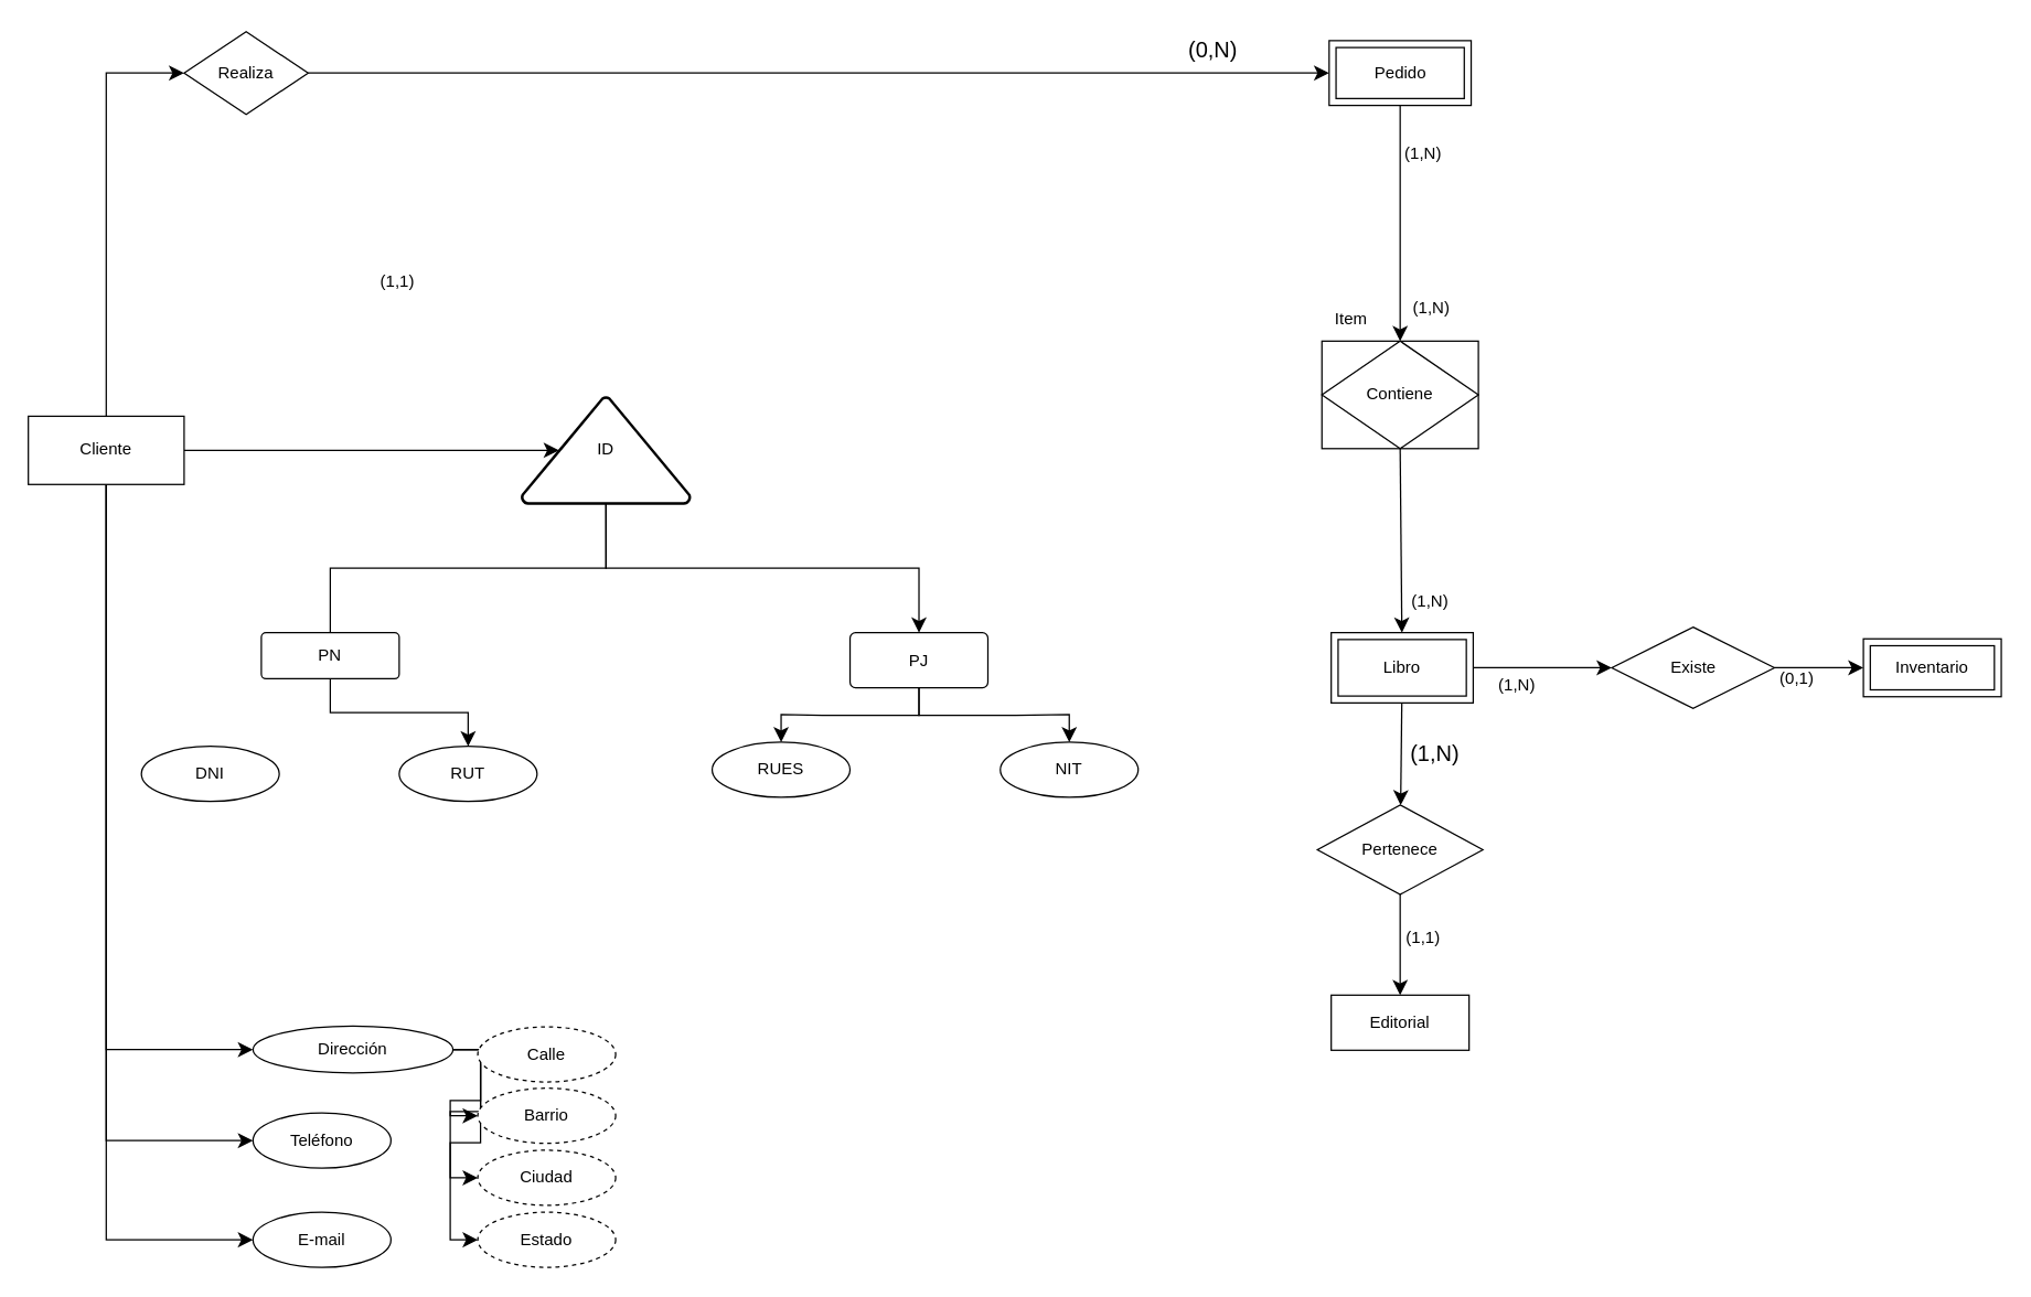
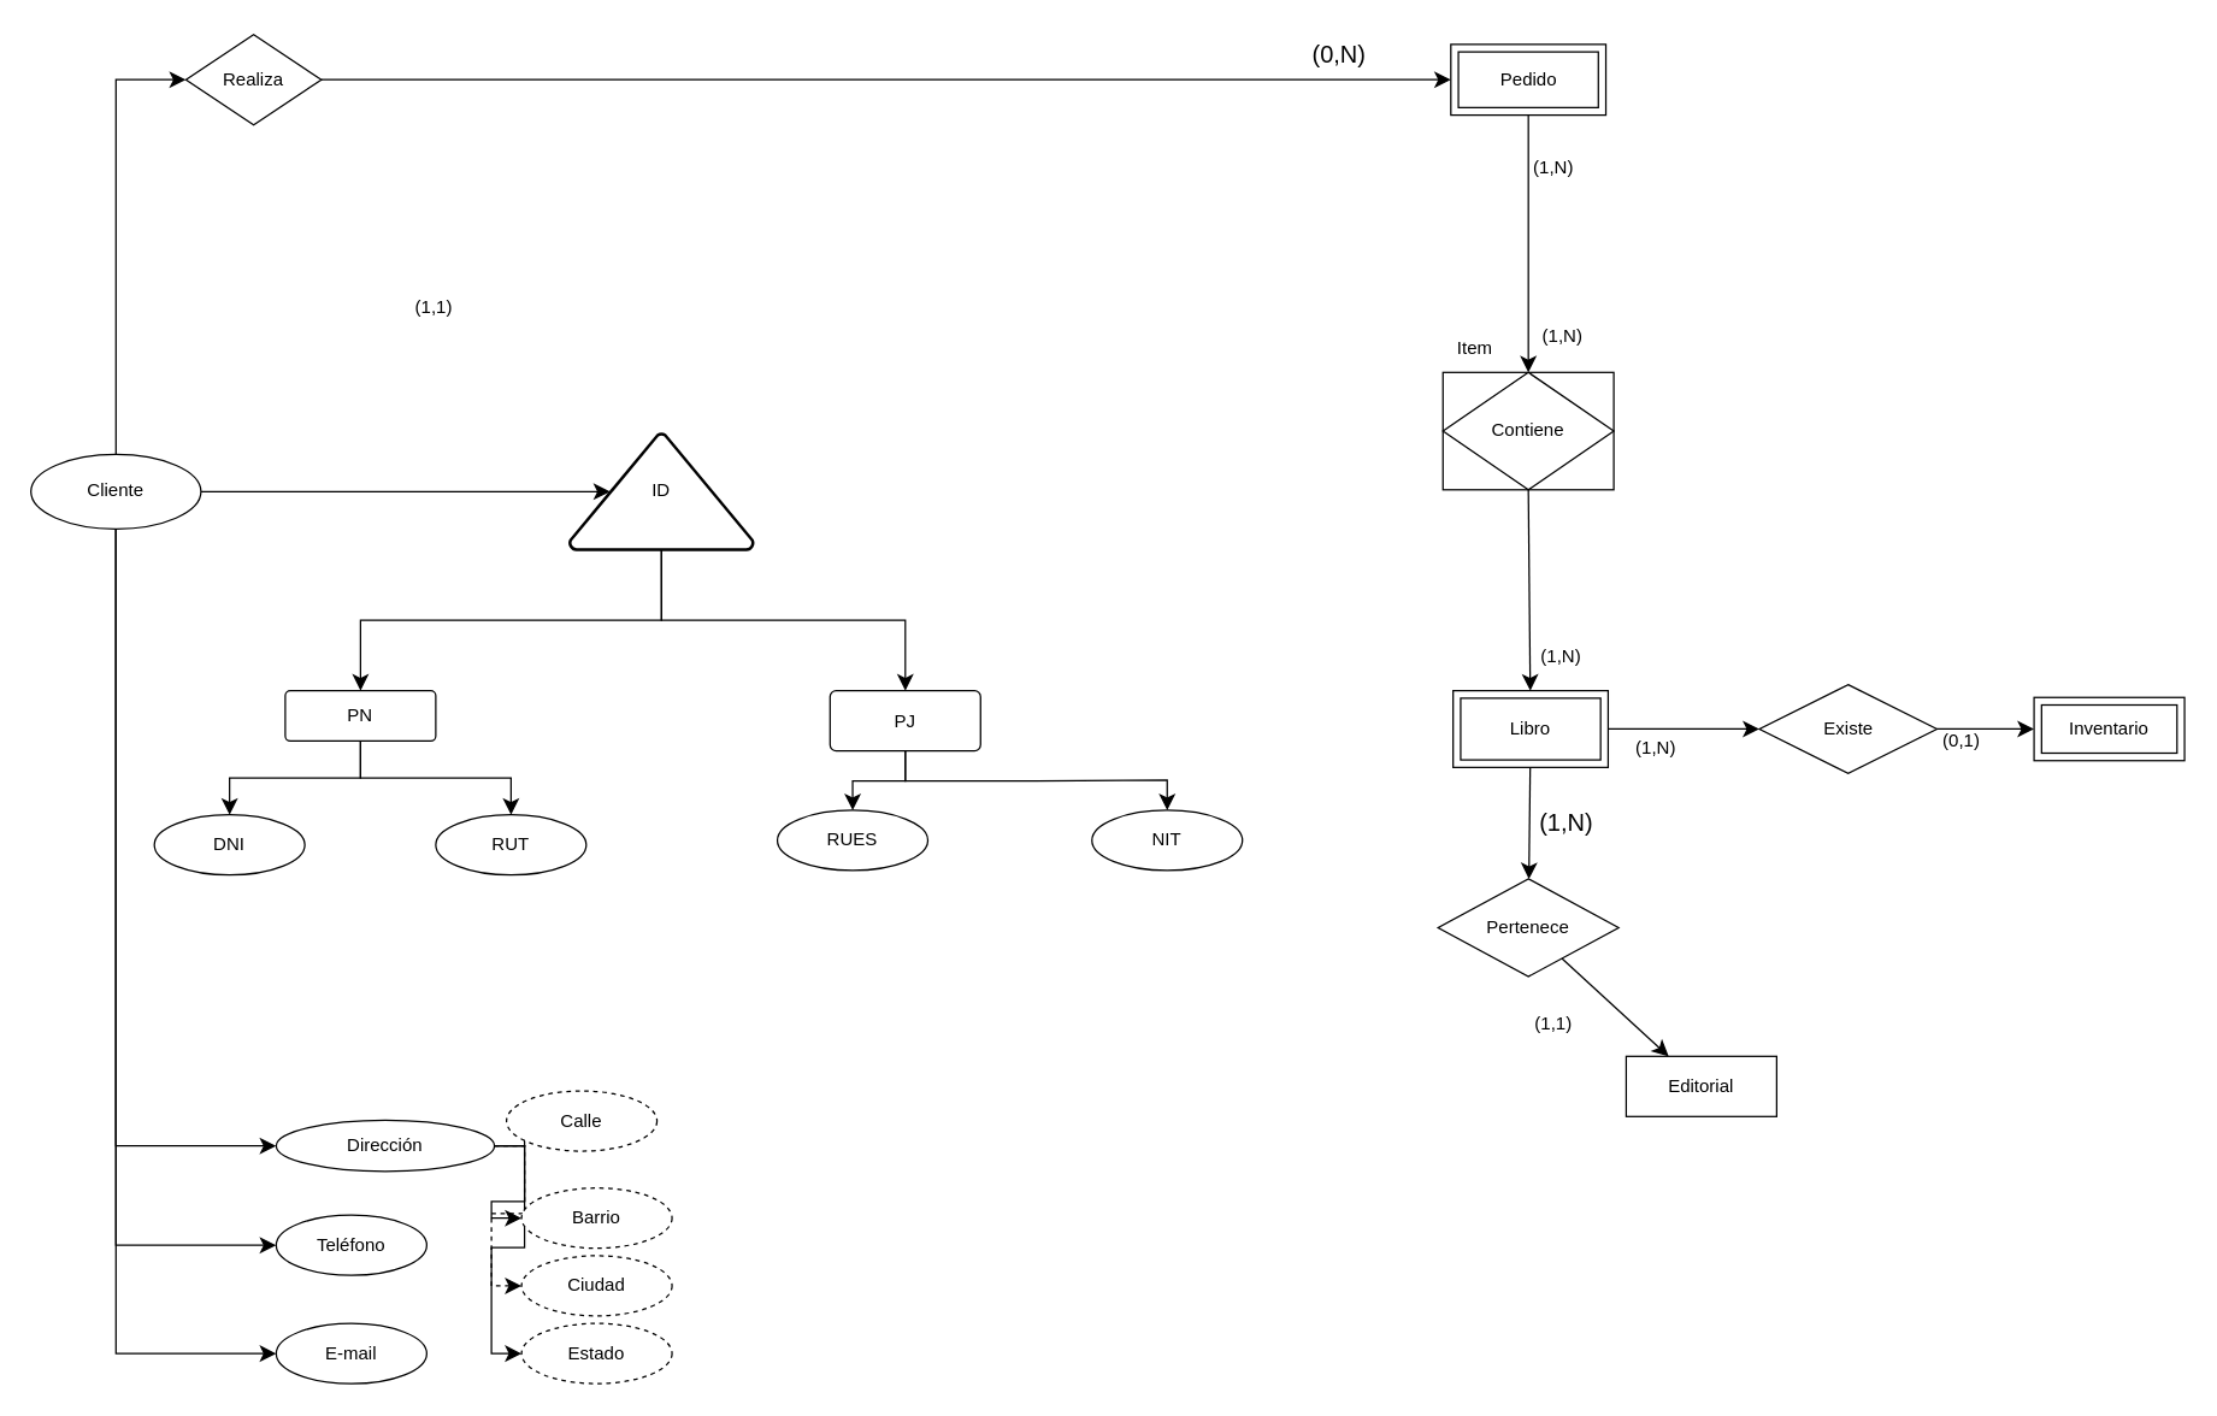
  <mxCell id="0" />
  <mxCell id="1" parent="0" />
  <mxCell id="2" style="edgeStyle=orthogonalEdgeStyle;rounded=0;orthogonalLoop=1;jettySize=auto;html=1;entryX=0;entryY=0.5;entryDx=0;entryDy=0;fontSize=12;startSize=8;endSize=8;" parent="1" source="7" target="15" edge="1"><mxGeometry relative="1" as="geometry" /></mxCell>
  <mxCell id="3" style="edgeStyle=orthogonalEdgeStyle;rounded=0;orthogonalLoop=1;jettySize=auto;html=1;entryX=0;entryY=0.5;entryDx=0;entryDy=0;fontSize=12;startSize=8;endSize=8;exitX=0.5;exitY=1;exitDx=0;exitDy=0;" parent="1" source="7" target="37" edge="1"><mxGeometry relative="1" as="geometry" /></mxCell>
  <mxCell id="4" style="edgeStyle=orthogonalEdgeStyle;rounded=0;orthogonalLoop=1;jettySize=auto;html=1;exitX=0.5;exitY=1;exitDx=0;exitDy=0;entryX=0;entryY=0.5;entryDx=0;entryDy=0;fontSize=12;startSize=8;endSize=8;" parent="1" source="7" target="38" edge="1"><mxGeometry relative="1" as="geometry" /></mxCell>
  <mxCell id="5" style="edgeStyle=orthogonalEdgeStyle;rounded=0;orthogonalLoop=1;jettySize=auto;html=1;exitX=0.5;exitY=1;exitDx=0;exitDy=0;entryX=0;entryY=0.5;entryDx=0;entryDy=0;fontSize=12;startSize=8;endSize=8;" parent="1" source="7" target="39" edge="1"><mxGeometry relative="1" as="geometry" /></mxCell>
  <mxCell id="6" value="" style="edgeStyle=none;curved=1;rounded=0;orthogonalLoop=1;jettySize=auto;html=1;fontSize=12;startSize=8;endSize=8;entryX=0.22;entryY=0.5;entryDx=0;entryDy=0;entryPerimeter=0;" parent="1" source="7" target="48" edge="1"><mxGeometry relative="1" as="geometry" /></mxCell>
- <mxCell id="7" value="Cliente" style="whiteSpace=wrap;html=1;align=center;" parent="1" vertex="1"><mxGeometry x="20" y="301.5" width="113" height="49.5" as="geometry" /></mxCell>
+ <mxCell id="7" value="Cliente" style="ellipse;whiteSpace=wrap;html=1;align=center;" parent="1" vertex="1"><mxGeometry x="20" y="301.5" width="113" height="49.5" as="geometry" /></mxCell>
  <mxCell id="8" value="Pedido" style="shape=ext;margin=3;double=1;whiteSpace=wrap;html=1;align=center;" parent="1" vertex="1"><mxGeometry x="963.5" y="29" width="103" height="47" as="geometry" /></mxCell>
- <mxCell id="9" value="Editorial" style="whiteSpace=wrap;html=1;align=center;" parent="1" vertex="1"><mxGeometry x="965" y="721.5" width="100" height="40" as="geometry" /></mxCell>
+ <mxCell id="9" value="Editorial" style="whiteSpace=wrap;html=1;align=center;" parent="1" vertex="1"><mxGeometry x="1080" y="701.5" width="100" height="40" as="geometry" /></mxCell>
  <mxCell id="10" value="" style="edgeStyle=none;curved=1;rounded=0;orthogonalLoop=1;jettySize=auto;html=1;fontSize=12;startSize=8;endSize=8;" parent="1" source="12" target="22" edge="1"><mxGeometry relative="1" as="geometry" /></mxCell>
  <mxCell id="11" value="" style="edgeStyle=none;curved=1;rounded=0;orthogonalLoop=1;jettySize=auto;html=1;fontSize=12;startSize=8;endSize=8;" parent="1" source="12" target="26" edge="1"><mxGeometry relative="1" as="geometry" /></mxCell>
  <mxCell id="12" value="Libro" style="shape=ext;margin=3;double=1;whiteSpace=wrap;html=1;align=center;" parent="1" vertex="1"><mxGeometry x="965" y="458.5" width="103" height="51" as="geometry" /></mxCell>
  <mxCell id="13" value="Inventario" style="shape=ext;margin=3;double=1;whiteSpace=wrap;html=1;align=center;" parent="1" vertex="1"><mxGeometry x="1351" y="463" width="100" height="42" as="geometry" /></mxCell>
  <mxCell id="14" value="" style="edgeStyle=orthogonalEdgeStyle;rounded=0;orthogonalLoop=1;jettySize=auto;html=1;fontSize=12;startSize=8;endSize=8;" parent="1" source="15" target="8" edge="1"><mxGeometry relative="1" as="geometry" /></mxCell>
- <mxCell id="15" value="Realiza" style="shape=rhombus;perimeter=rhombusPerimeter;whiteSpace=wrap;html=1;align=center;" parent="1" vertex="1"><mxGeometry x="133" y="22.5" width="90" height="60" as="geometry" /></mxCell>
+ <mxCell id="15" value="Realiza" style="shape=rhombus;perimeter=rhombusPerimeter;whiteSpace=wrap;html=1;align=center;" parent="1" vertex="1"><mxGeometry x="123" y="22.5" width="90" height="60" as="geometry" /></mxCell>
  <mxCell id="16" value="(1,1)" style="text;html=1;align=center;verticalAlign=middle;whiteSpace=wrap;rounded=0;" parent="1" vertex="1"><mxGeometry x="258" y="185" width="60" height="38" as="geometry" /></mxCell>
- <mxCell id="17" value="(0,N)" style="text;html=1;align=center;verticalAlign=middle;resizable=0;points=[];autosize=1;strokeColor=none;fillColor=none;fontSize=16;" parent="1" vertex="1"><mxGeometry x="852" y="20" width="53" height="31" as="geometry" /></mxCell>
+ <mxCell id="17" value="(0,N)" style="text;html=1;align=center;verticalAlign=middle;resizable=0;points=[];autosize=1;strokeColor=none;fillColor=none;fontSize=16;" parent="1" vertex="1"><mxGeometry x="862" y="20" width="53" height="31" as="geometry" /></mxCell>
  <mxCell id="18" value="" style="edgeStyle=none;curved=1;rounded=0;orthogonalLoop=1;jettySize=auto;html=1;fontSize=12;startSize=8;endSize=8;exitX=0.5;exitY=1;exitDx=0;exitDy=0;" parent="1" source="30" target="12" edge="1"><mxGeometry relative="1" as="geometry"><mxPoint x="825.5" y="205" as="sourcePoint" /></mxGeometry></mxCell>
  <mxCell id="19" value="(1,N)" style="text;html=1;align=center;verticalAlign=middle;whiteSpace=wrap;rounded=0;" parent="1" vertex="1"><mxGeometry x="1001.5" y="90.5" width="60" height="40" as="geometry" /></mxCell>
  <mxCell id="20" value="(1,N)" style="text;html=1;align=center;verticalAlign=middle;whiteSpace=wrap;rounded=0;" parent="1" vertex="1"><mxGeometry x="1006.5" y="420.5" width="60" height="31" as="geometry" /></mxCell>
  <mxCell id="21" value="" style="edgeStyle=none;curved=1;rounded=0;orthogonalLoop=1;jettySize=auto;html=1;fontSize=12;startSize=8;endSize=8;" parent="1" source="22" target="9" edge="1"><mxGeometry relative="1" as="geometry" /></mxCell>
  <mxCell id="22" value="Pertenece" style="shape=rhombus;perimeter=rhombusPerimeter;whiteSpace=wrap;html=1;align=center;" parent="1" vertex="1"><mxGeometry x="955" y="583.5" width="120" height="65" as="geometry" /></mxCell>
  <mxCell id="23" value="(1,N)" style="text;html=1;align=center;verticalAlign=middle;resizable=0;points=[];autosize=1;strokeColor=none;fillColor=none;fontSize=16;" parent="1" vertex="1"><mxGeometry x="1013.5" y="530.5" width="53" height="31" as="geometry" /></mxCell>
  <mxCell id="24" value="(1,1)" style="text;html=1;align=center;verticalAlign=middle;whiteSpace=wrap;rounded=0;" parent="1" vertex="1"><mxGeometry x="1001.5" y="657.5" width="60" height="45" as="geometry" /></mxCell>
  <mxCell id="25" value="" style="edgeStyle=none;curved=1;rounded=0;orthogonalLoop=1;jettySize=auto;html=1;fontSize=12;startSize=8;endSize=8;" parent="1" source="26" target="13" edge="1"><mxGeometry relative="1" as="geometry" /></mxCell>
  <mxCell id="26" value="Existe" style="shape=rhombus;perimeter=rhombusPerimeter;whiteSpace=wrap;html=1;align=center;" parent="1" vertex="1"><mxGeometry x="1168.5" y="454.5" width="118" height="59" as="geometry" /></mxCell>
  <mxCell id="27" value="(1,N)" style="text;html=1;align=center;verticalAlign=middle;whiteSpace=wrap;rounded=0;" parent="1" vertex="1"><mxGeometry x="1071.75" y="476.5" width="56" height="40" as="geometry" /></mxCell>
  <mxCell id="28" value="(0,1)" style="text;html=1;align=center;verticalAlign=middle;whiteSpace=wrap;rounded=0;" parent="1" vertex="1"><mxGeometry x="1272.5" y="471.5" width="60" height="40" as="geometry" /></mxCell>
  <mxCell id="29" value="" style="edgeStyle=none;curved=1;rounded=0;orthogonalLoop=1;jettySize=auto;html=1;fontSize=12;startSize=8;endSize=8;" parent="1" source="8" target="30" edge="1"><mxGeometry relative="1" as="geometry"><mxPoint x="825" y="77" as="sourcePoint" /><mxPoint x="825.5" y="145" as="targetPoint" /><Array as="points" /></mxGeometry></mxCell>
  <mxCell id="30" value="Contiene" style="shape=associativeEntity;whiteSpace=wrap;html=1;align=center;" parent="1" vertex="1"><mxGeometry x="958.25" y="247" width="113.5" height="78" as="geometry" /></mxCell>
  <mxCell id="31" value="Item" style="text;strokeColor=none;fillColor=none;spacingLeft=4;spacingRight=4;overflow=hidden;rotatable=0;points=[[0,0.5],[1,0.5]];portConstraint=eastwest;fontSize=12;whiteSpace=wrap;html=1;" parent="1" vertex="1"><mxGeometry x="961.5" y="217" width="40" height="30" as="geometry" /></mxCell>
  <mxCell id="32" value="(1,N)" style="text;html=1;align=center;verticalAlign=middle;whiteSpace=wrap;rounded=0;" parent="1" vertex="1"><mxGeometry x="1008" y="202.5" width="60" height="40" as="geometry" /></mxCell>
  <mxCell id="33" style="edgeStyle=orthogonalEdgeStyle;rounded=0;orthogonalLoop=1;jettySize=auto;html=1;entryX=0;entryY=0.5;entryDx=0;entryDy=0;fontSize=12;startSize=8;endSize=8;" parent="1" source="37" target="40" edge="1"><mxGeometry relative="1" as="geometry" /></mxCell>
  <mxCell id="34" style="edgeStyle=orthogonalEdgeStyle;rounded=0;orthogonalLoop=1;jettySize=auto;html=1;exitX=1;exitY=0.5;exitDx=0;exitDy=0;entryX=0;entryY=0.5;entryDx=0;entryDy=0;fontSize=12;startSize=8;endSize=8;" parent="1" source="37" target="41" edge="1"><mxGeometry relative="1" as="geometry" /></mxCell>
- <mxCell id="35" style="edgeStyle=orthogonalEdgeStyle;rounded=0;orthogonalLoop=1;jettySize=auto;html=1;exitX=1;exitY=0.5;exitDx=0;exitDy=0;entryX=0;entryY=0.5;entryDx=0;entryDy=0;fontSize=12;startSize=8;endSize=8;" parent="1" source="37" target="42" edge="1"><mxGeometry relative="1" as="geometry" /></mxCell>
+ <mxCell id="35" style="edgeStyle=orthogonalEdgeStyle;rounded=0;orthogonalLoop=1;jettySize=auto;html=1;exitX=1;exitY=0.5;exitDx=0;exitDy=0;entryX=0;entryY=0.5;entryDx=0;entryDy=0;fontSize=12;startSize=8;endSize=8;dashed=1;" parent="1" source="37" target="42" edge="1"><mxGeometry relative="1" as="geometry" /></mxCell>
  <mxCell id="36" style="edgeStyle=orthogonalEdgeStyle;rounded=0;orthogonalLoop=1;jettySize=auto;html=1;exitX=1;exitY=0.5;exitDx=0;exitDy=0;entryX=0;entryY=0.5;entryDx=0;entryDy=0;fontSize=12;startSize=8;endSize=8;" parent="1" source="37" target="43" edge="1"><mxGeometry relative="1" as="geometry" /></mxCell>
  <mxCell id="37" value="Dirección" style="ellipse;whiteSpace=wrap;html=1;align=center;" parent="1" vertex="1"><mxGeometry x="183" y="744" width="145" height="34" as="geometry" /></mxCell>
  <mxCell id="38" value="Teléfono" style="ellipse;whiteSpace=wrap;html=1;align=center;" parent="1" vertex="1"><mxGeometry x="183" y="807" width="100" height="40" as="geometry" /></mxCell>
  <mxCell id="39" value="E-mail" style="ellipse;whiteSpace=wrap;html=1;align=center;" parent="1" vertex="1"><mxGeometry x="183" y="879" width="100" height="40" as="geometry" /></mxCell>
- <mxCell id="40" value="Calle" style="ellipse;whiteSpace=wrap;html=1;align=center;dashed=1;" parent="1" vertex="1"><mxGeometry x="346" y="744.5" width="100" height="40" as="geometry" /></mxCell>
+ <mxCell id="40" value="Calle" style="ellipse;whiteSpace=wrap;html=1;align=center;dashed=1;" parent="1" vertex="1"><mxGeometry x="336" y="724.5" width="100" height="40" as="geometry" /></mxCell>
  <mxCell id="41" value="Barrio" style="ellipse;whiteSpace=wrap;html=1;align=center;dashed=1;" parent="1" vertex="1"><mxGeometry x="346" y="789" width="100" height="40" as="geometry" /></mxCell>
  <mxCell id="42" value="Ciudad" style="ellipse;whiteSpace=wrap;html=1;align=center;dashed=1;" parent="1" vertex="1"><mxGeometry x="346" y="834" width="100" height="40" as="geometry" /></mxCell>
  <mxCell id="43" value="Estado" style="ellipse;whiteSpace=wrap;html=1;align=center;dashed=1;" parent="1" vertex="1"><mxGeometry x="346" y="879" width="100" height="40" as="geometry" /></mxCell>
  <mxCell id="44" style="edgeStyle=none;curved=1;rounded=0;orthogonalLoop=1;jettySize=auto;html=1;exitX=1;exitY=0.5;exitDx=0;exitDy=0;fontSize=12;startSize=8;endSize=8;" parent="1" source="37" target="37" edge="1"><mxGeometry relative="1" as="geometry" /></mxCell>
  <mxCell id="45" style="edgeStyle=none;curved=1;rounded=0;orthogonalLoop=1;jettySize=auto;html=1;exitX=1;exitY=0.5;exitDx=0;exitDy=0;fontSize=12;startSize=8;endSize=8;" parent="1" source="37" target="37" edge="1"><mxGeometry relative="1" as="geometry" /></mxCell>
- <mxCell id="46" style="edgeStyle=orthogonalEdgeStyle;rounded=0;orthogonalLoop=1;jettySize=auto;html=1;exitX=0.5;exitY=1;exitDx=0;exitDy=0;exitPerimeter=0;entryX=0.5;entryY=0;entryDx=0;entryDy=0;fontSize=12;startSize=8;endSize=8;endArrow=none;" edge="1" parent="1" source="48" target="51"><mxGeometry relative="1" as="geometry" /></mxCell>
+ <mxCell id="46" style="edgeStyle=orthogonalEdgeStyle;rounded=0;orthogonalLoop=1;jettySize=auto;html=1;exitX=0.5;exitY=1;exitDx=0;exitDy=0;exitPerimeter=0;entryX=0.5;entryY=0;entryDx=0;entryDy=0;fontSize=12;startSize=8;endSize=8;" edge="1" parent="1" source="48" target="51"><mxGeometry relative="1" as="geometry" /></mxCell>
  <mxCell id="47" style="edgeStyle=orthogonalEdgeStyle;rounded=0;orthogonalLoop=1;jettySize=auto;html=1;exitX=0.5;exitY=1;exitDx=0;exitDy=0;exitPerimeter=0;entryX=0.5;entryY=0;entryDx=0;entryDy=0;fontSize=12;startSize=8;endSize=8;" edge="1" parent="1" source="48" target="54"><mxGeometry relative="1" as="geometry" /></mxCell>
  <mxCell id="48" value="ID" style="strokeWidth=2;html=1;shape=mxgraph.flowchart.extract_or_measurement;whiteSpace=wrap;" parent="1" vertex="1"><mxGeometry x="378" y="287.75" width="121.92" height="77" as="geometry" /></mxCell>
+ <mxCell id="49" style="edgeStyle=orthogonalEdgeStyle;rounded=0;orthogonalLoop=1;jettySize=auto;html=1;exitX=0.5;exitY=1;exitDx=0;exitDy=0;entryX=0.5;entryY=0;entryDx=0;entryDy=0;fontSize=12;startSize=8;endSize=8;" edge="1" parent="1" source="51" target="58"><mxGeometry relative="1" as="geometry" /></mxCell>
  <mxCell id="50" style="edgeStyle=orthogonalEdgeStyle;rounded=0;orthogonalLoop=1;jettySize=auto;html=1;exitX=0.5;exitY=1;exitDx=0;exitDy=0;entryX=0.5;entryY=0;entryDx=0;entryDy=0;fontSize=12;startSize=8;endSize=8;" edge="1" parent="1" source="51" target="57"><mxGeometry relative="1" as="geometry" /></mxCell>
  <mxCell id="51" value="PN" style="rounded=1;arcSize=10;whiteSpace=wrap;html=1;align=center;" parent="1" vertex="1"><mxGeometry x="189" y="458.5" width="100" height="33.5" as="geometry" /></mxCell>
  <mxCell id="52" style="edgeStyle=orthogonalEdgeStyle;rounded=0;orthogonalLoop=1;jettySize=auto;html=1;exitX=0.5;exitY=1;exitDx=0;exitDy=0;entryX=0.5;entryY=0;entryDx=0;entryDy=0;fontSize=12;startSize=8;endSize=8;" edge="1" parent="1" source="54" target="55"><mxGeometry relative="1" as="geometry" /></mxCell>
  <mxCell id="53" style="edgeStyle=orthogonalEdgeStyle;rounded=0;orthogonalLoop=1;jettySize=auto;html=1;exitX=0.5;exitY=1;exitDx=0;exitDy=0;entryX=0.5;entryY=0;entryDx=0;entryDy=0;fontSize=12;startSize=8;endSize=8;" edge="1" parent="1" source="54" target="56"><mxGeometry relative="1" as="geometry" /></mxCell>
- <mxCell id="54" value="PJ" style="rounded=1;arcSize=10;whiteSpace=wrap;html=1;align=center;" parent="1" vertex="1"><mxGeometry x="616" y="458.5" width="100" height="40" as="geometry" /></mxCell>
+ <mxCell id="54" value="PJ" style="rounded=1;arcSize=10;whiteSpace=wrap;html=1;align=center;" parent="1" vertex="1"><mxGeometry x="551" y="458.5" width="100" height="40" as="geometry" /></mxCell>
  <mxCell id="55" value="RUES" style="ellipse;whiteSpace=wrap;html=1;align=center;" parent="1" vertex="1"><mxGeometry x="516" y="538" width="100" height="40" as="geometry" /></mxCell>
  <mxCell id="56" value="NIT" style="ellipse;whiteSpace=wrap;html=1;align=center;" parent="1" vertex="1"><mxGeometry x="725" y="538" width="100" height="40" as="geometry" /></mxCell>
  <mxCell id="57" value="RUT" style="ellipse;whiteSpace=wrap;html=1;align=center;" parent="1" vertex="1"><mxGeometry x="289" y="541" width="100" height="40" as="geometry" /></mxCell>
  <mxCell id="58" value="DNI" style="ellipse;whiteSpace=wrap;html=1;align=center;" parent="1" vertex="1"><mxGeometry x="102" y="541" width="100" height="40" as="geometry" /></mxCell>
